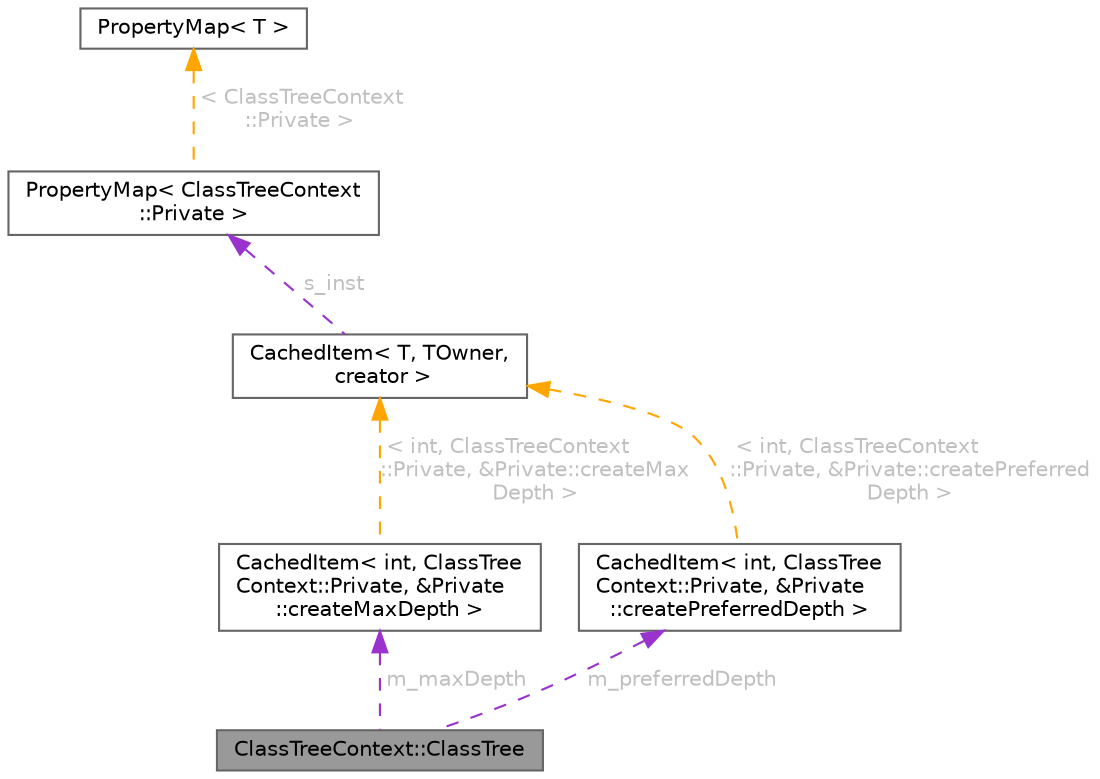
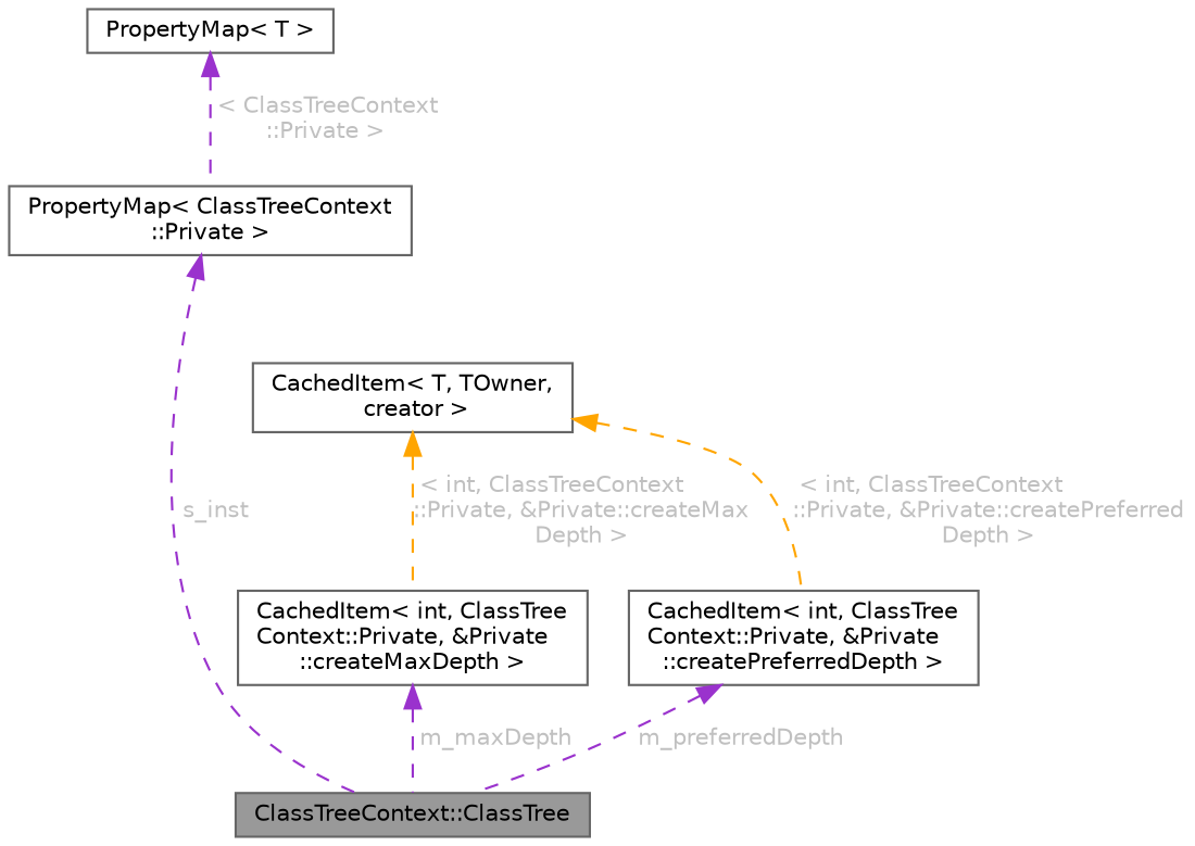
  digraph {
    rankdir=TB
    node [color=gray40 fillcolor=white fontname=Helvetica fontsize=10 shape=box style=filled]
    edge [color=darkorchid3 dir=back fontcolor=grey fontname=Helvetica fontsize=10 labelfontname=Helvetica labelfontsize=10 style=dashed]
    n1 [fillcolor=grey60 fontcolor=black height=0.2 label="ClassTreeContext::ClassTree" width=0.4]
    n2 [height=0.2 label="CachedItem\< int, ClassTree\lContext::Private, &Private\l::createMaxDepth \>" width=0.4]
    n3 [height=0.2 label="CachedItem\< T, TOwner,\l creator \>" width=0.4]
    n4 [height=0.2 label="CachedItem\< int, ClassTree\lContext::Private, &Private\l::createPreferredDepth \>" width=0.4]
    n5 [height=0.2 label="PropertyMap\< ClassTreeContext\l::Private \>" width=0.4]
    n6 [height=0.2 label="PropertyMap\< T \>" width=0.4]
    n2 -> n1 [label=" m_maxDepth"]
    n3 -> n2 [color=orange label=" \< int, ClassTreeContext\l::Private, &Private::createMax\lDepth \>"]
    n3 -> n4 [color=orange label=" \< int, ClassTreeContext\l::Private, &Private::createPreferred\lDepth \>"]
    n4 -> n1 [label=" m_preferredDepth"]
-   n5 -> n3 [label=" s_inst"]
-   n6 -> n5 [color=orange label=" \< ClassTreeContext\l::Private \>"]
+   n5 -> n1 [label=" s_inst"]
+   n6 -> n5 [label=" \< ClassTreeContext\l::Private \>"]
  }
